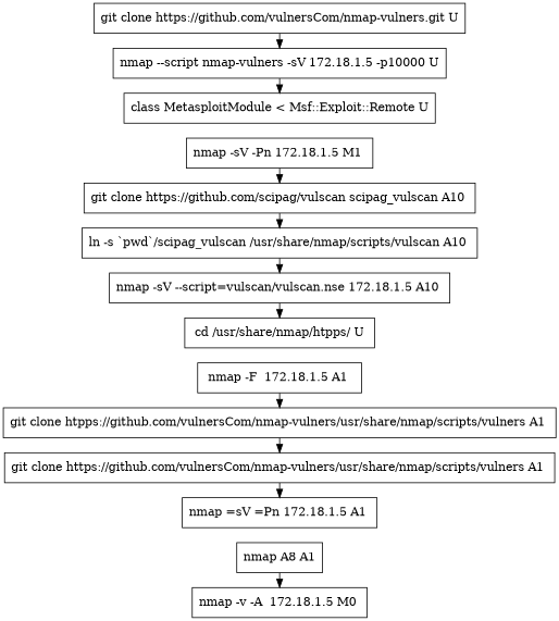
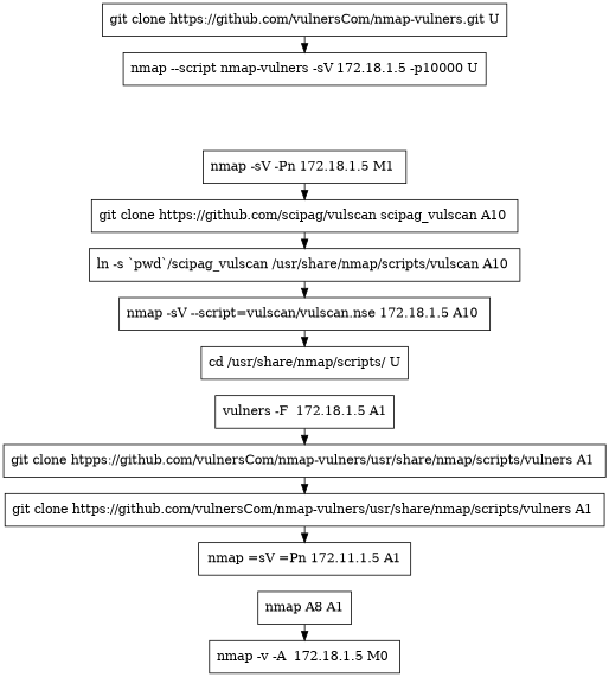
  digraph {
    rankdir=LR
    node [shape=box]
    edge [constraint=false]
    n1 [label="nmap A8 A1"]
    n2 [label="nmap -v -A  172.18.1.5 M0 "]
-   n3 [label="nmap -F  172.18.1.5 A1 "]
+   n3 [label="vulners -F  172.18.1.5 A1"]
    n4 [label="git clone htpps://github.com/vulnersCom/nmap-vulners/usr/share/nmap/scripts/vulners A1 "]
    n5 [label="git clone https://github.com/vulnersCom/nmap-vulners/usr/share/nmap/scripts/vulners A1 "]
-   n6 [label="nmap =sV =Pn 172.18.1.5 A1 "]
+   n6 [label="nmap =sV =Pn 172.11.1.5 A1"]
    n7 [label="nmap -sV -Pn 172.18.1.5 M1 "]
    n8 [label="git clone https://github.com/scipag/vulscan scipag_vulscan A10 "]
    n9 [label="ln -s `pwd`/scipag_vulscan /usr/share/nmap/scripts/vulscan A10 "]
    n10 [label="nmap -sV --script=vulscan/vulscan.nse 172.18.1.5 A10 "]
-   n11 [label="cd /usr/share/nmap/htpps/ U"]
+   n11 [label="cd /usr/share/nmap/scripts/ U"]
    n12 [label="git clone https://github.com/vulnersCom/nmap-vulners.git U"]
    n13 [label="nmap --script nmap-vulners -sV 172.18.1.5 -p10000 U"]
-   n14 [label="class MetasploitModule < Msf::Exploit::Remote U"]
    n1 -> n2
    n3 -> n4
    n4 -> n5
    n5 -> n6
    n7 -> n8
    n8 -> n9
    n9 -> n10
    n10 -> n11
    n12 -> n13
-   n13 -> n14
  }
